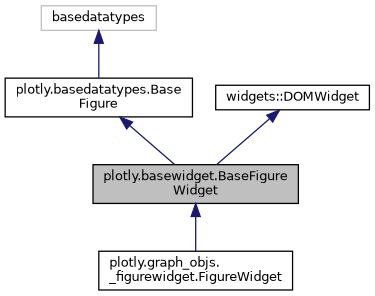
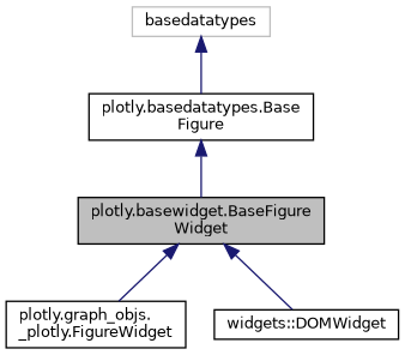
  digraph {
    node [color=black fillcolor=white fontname=Helvetica fontsize=10 shape=record style=filled]
    edge [color=midnightblue dir=back fontname=Helvetica fontsize=10 labelfontname=Helvetica labelfontsize=10 style=solid]
    n1 [fillcolor=grey75 fontcolor=black height=0.2 label="plotly.basewidget.BaseFigure\lWidget" width=0.4]
-   n2 [height=0.2 label="plotly.graph_objs.\l_figurewidget.FigureWidget" width=0.4]
+   n2 [height=0.2 label="plotly.graph_objs.\l_plotly.FigureWidget" width=0.4]
    n3 [height=0.2 label="plotly.basedatatypes.Base\lFigure" width=0.4]
    n4 [color=grey75 height=0.2 label=basedatatypes width=0.4]
    n5 [height=0.2 label="widgets::DOMWidget" width=0.4]
    n1 -> n2
    n3 -> n1
    n4 -> n3
-   n5 -> n1
+   n1 -> n5
  }
